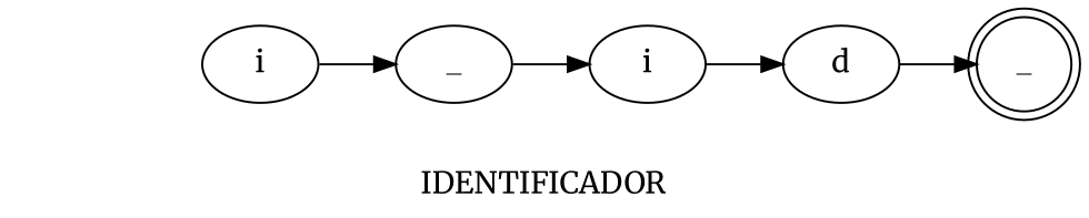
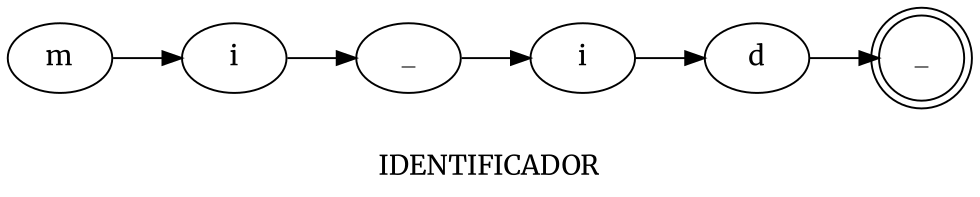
  digraph {
    label=IDENTIFICADOR
    rankdir=LR
    fontname=Merriweather
    node [fontname=Merriweather]
    edge [fontname=Merriweather]
+   n1 [label=m]
    n2 [label=i]
    n3 [label=_]
    n4 [label=i]
    n5 [label=d]
    n6 [label=_ shape=doublecircle]
+   n1 -> n2
    n2 -> n3
    n3 -> n4
    n4 -> n5
    n5 -> n6
  }
